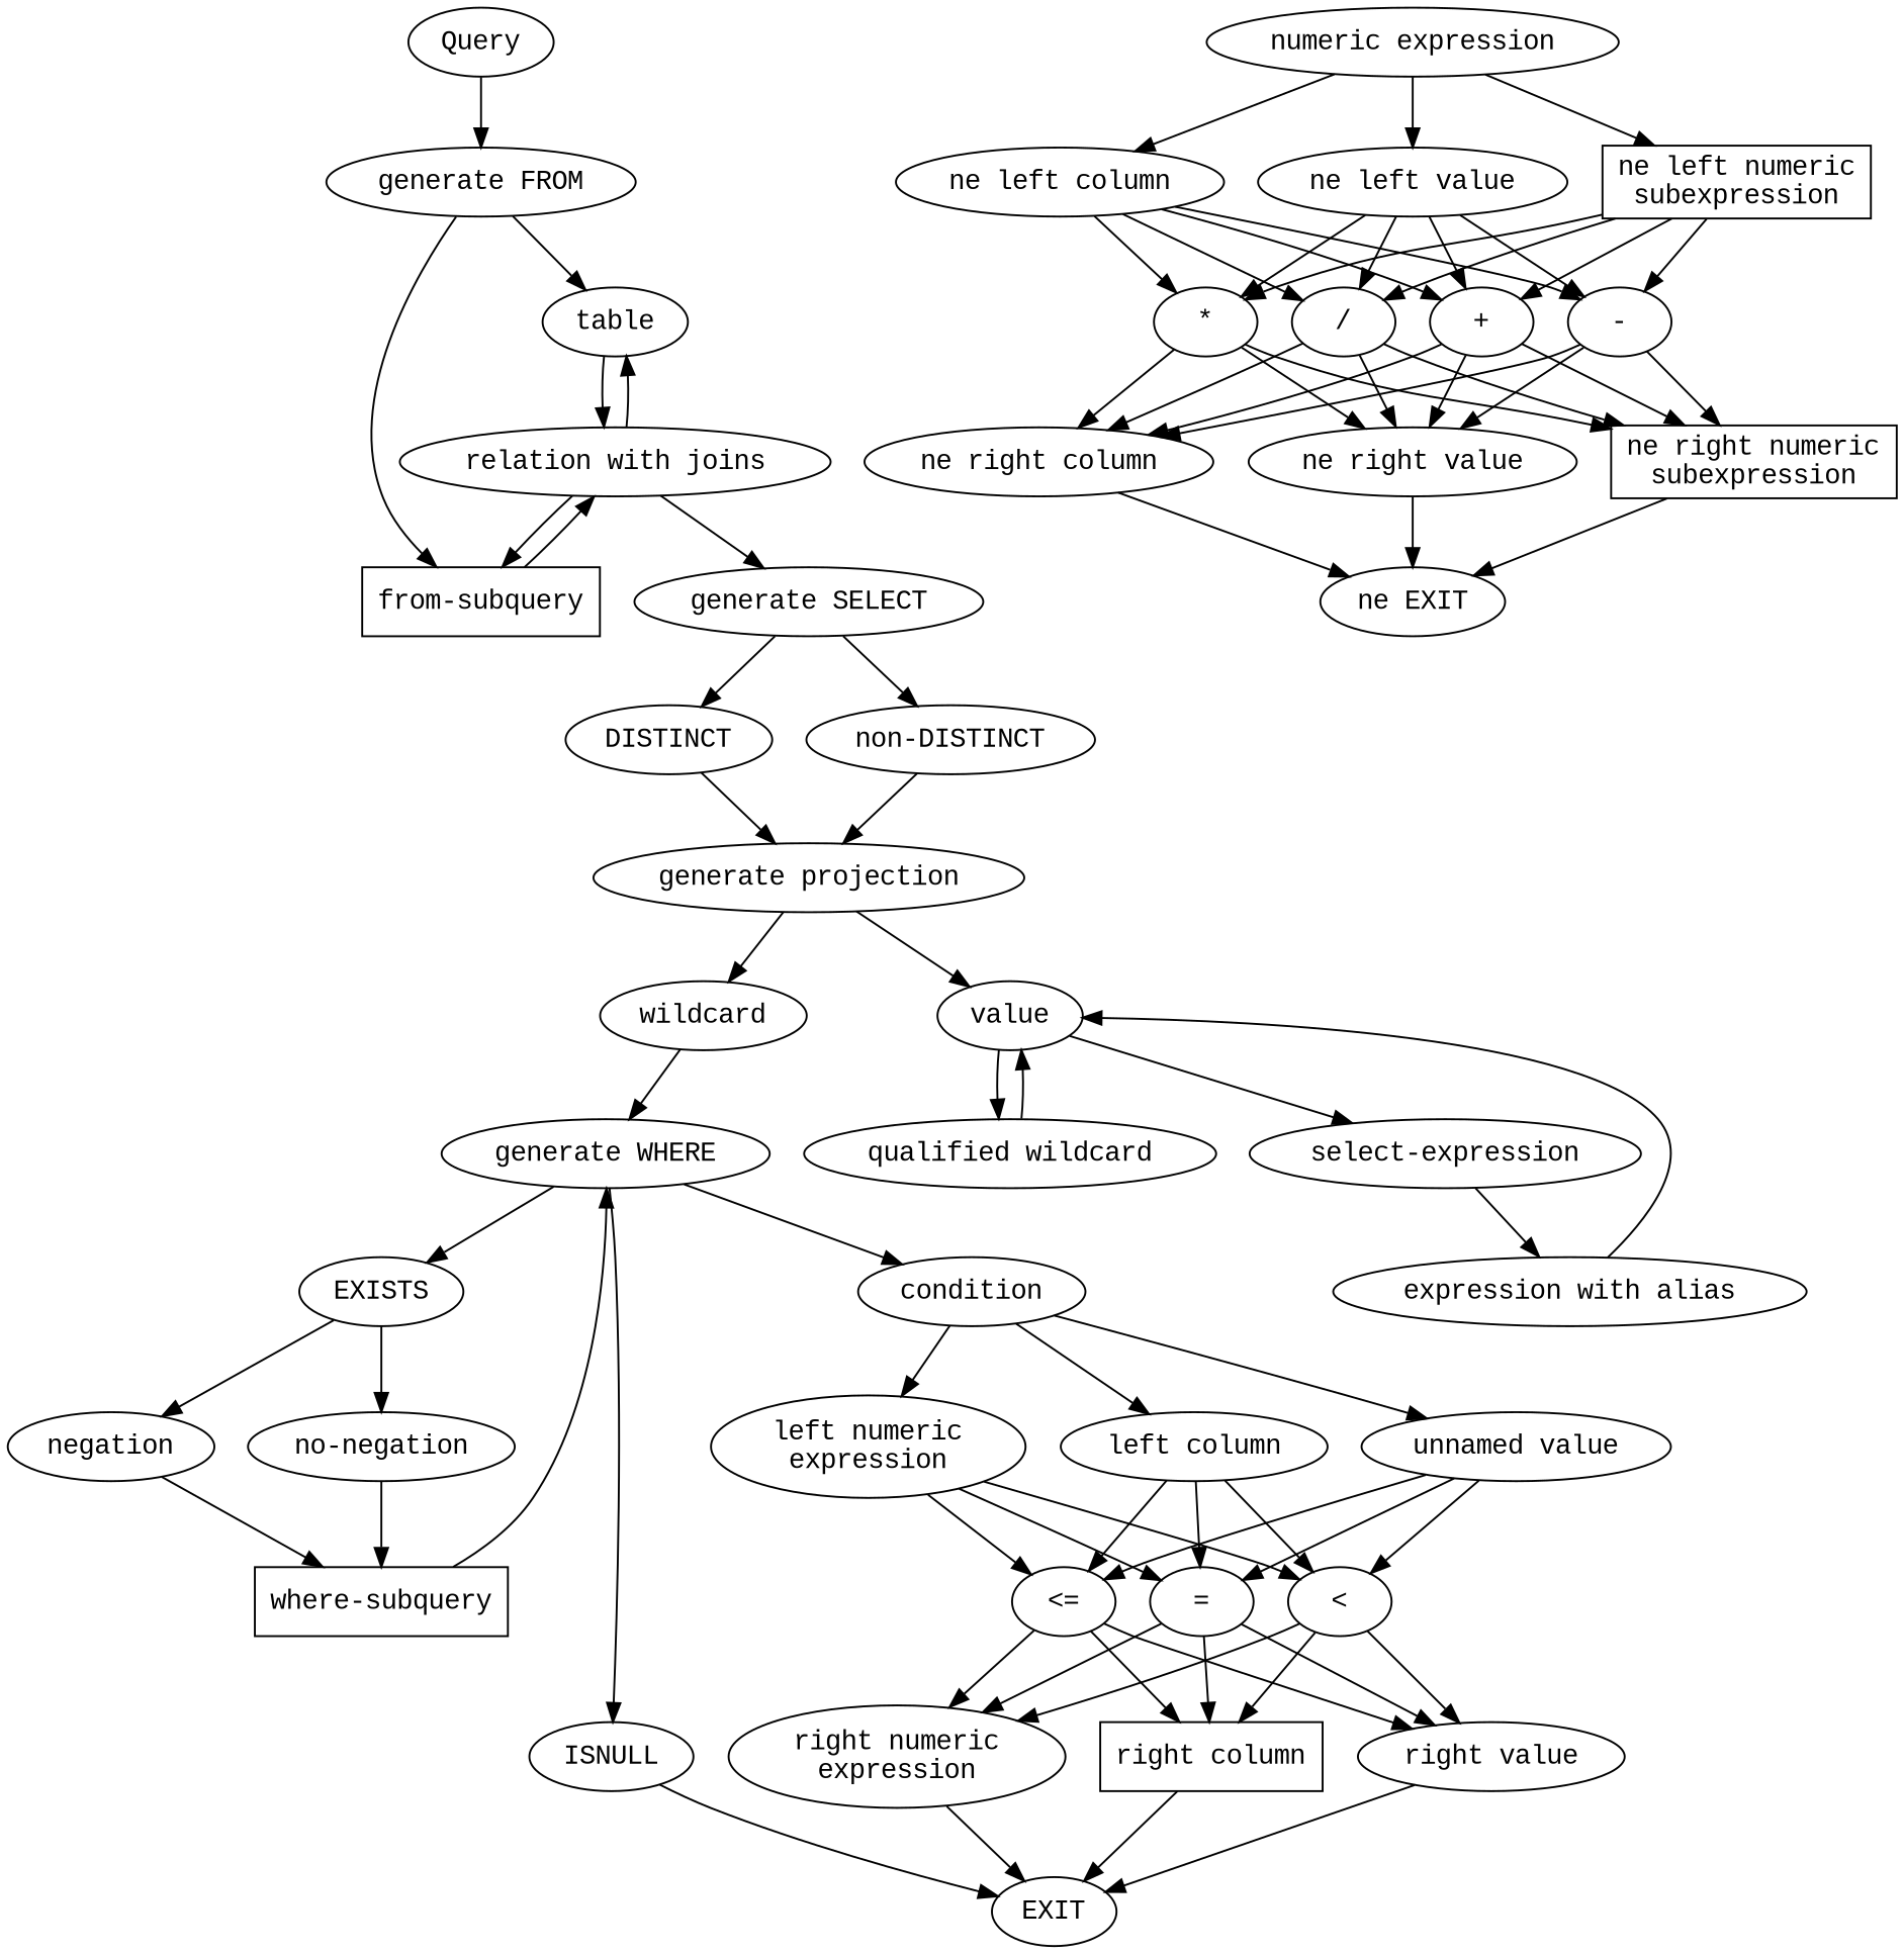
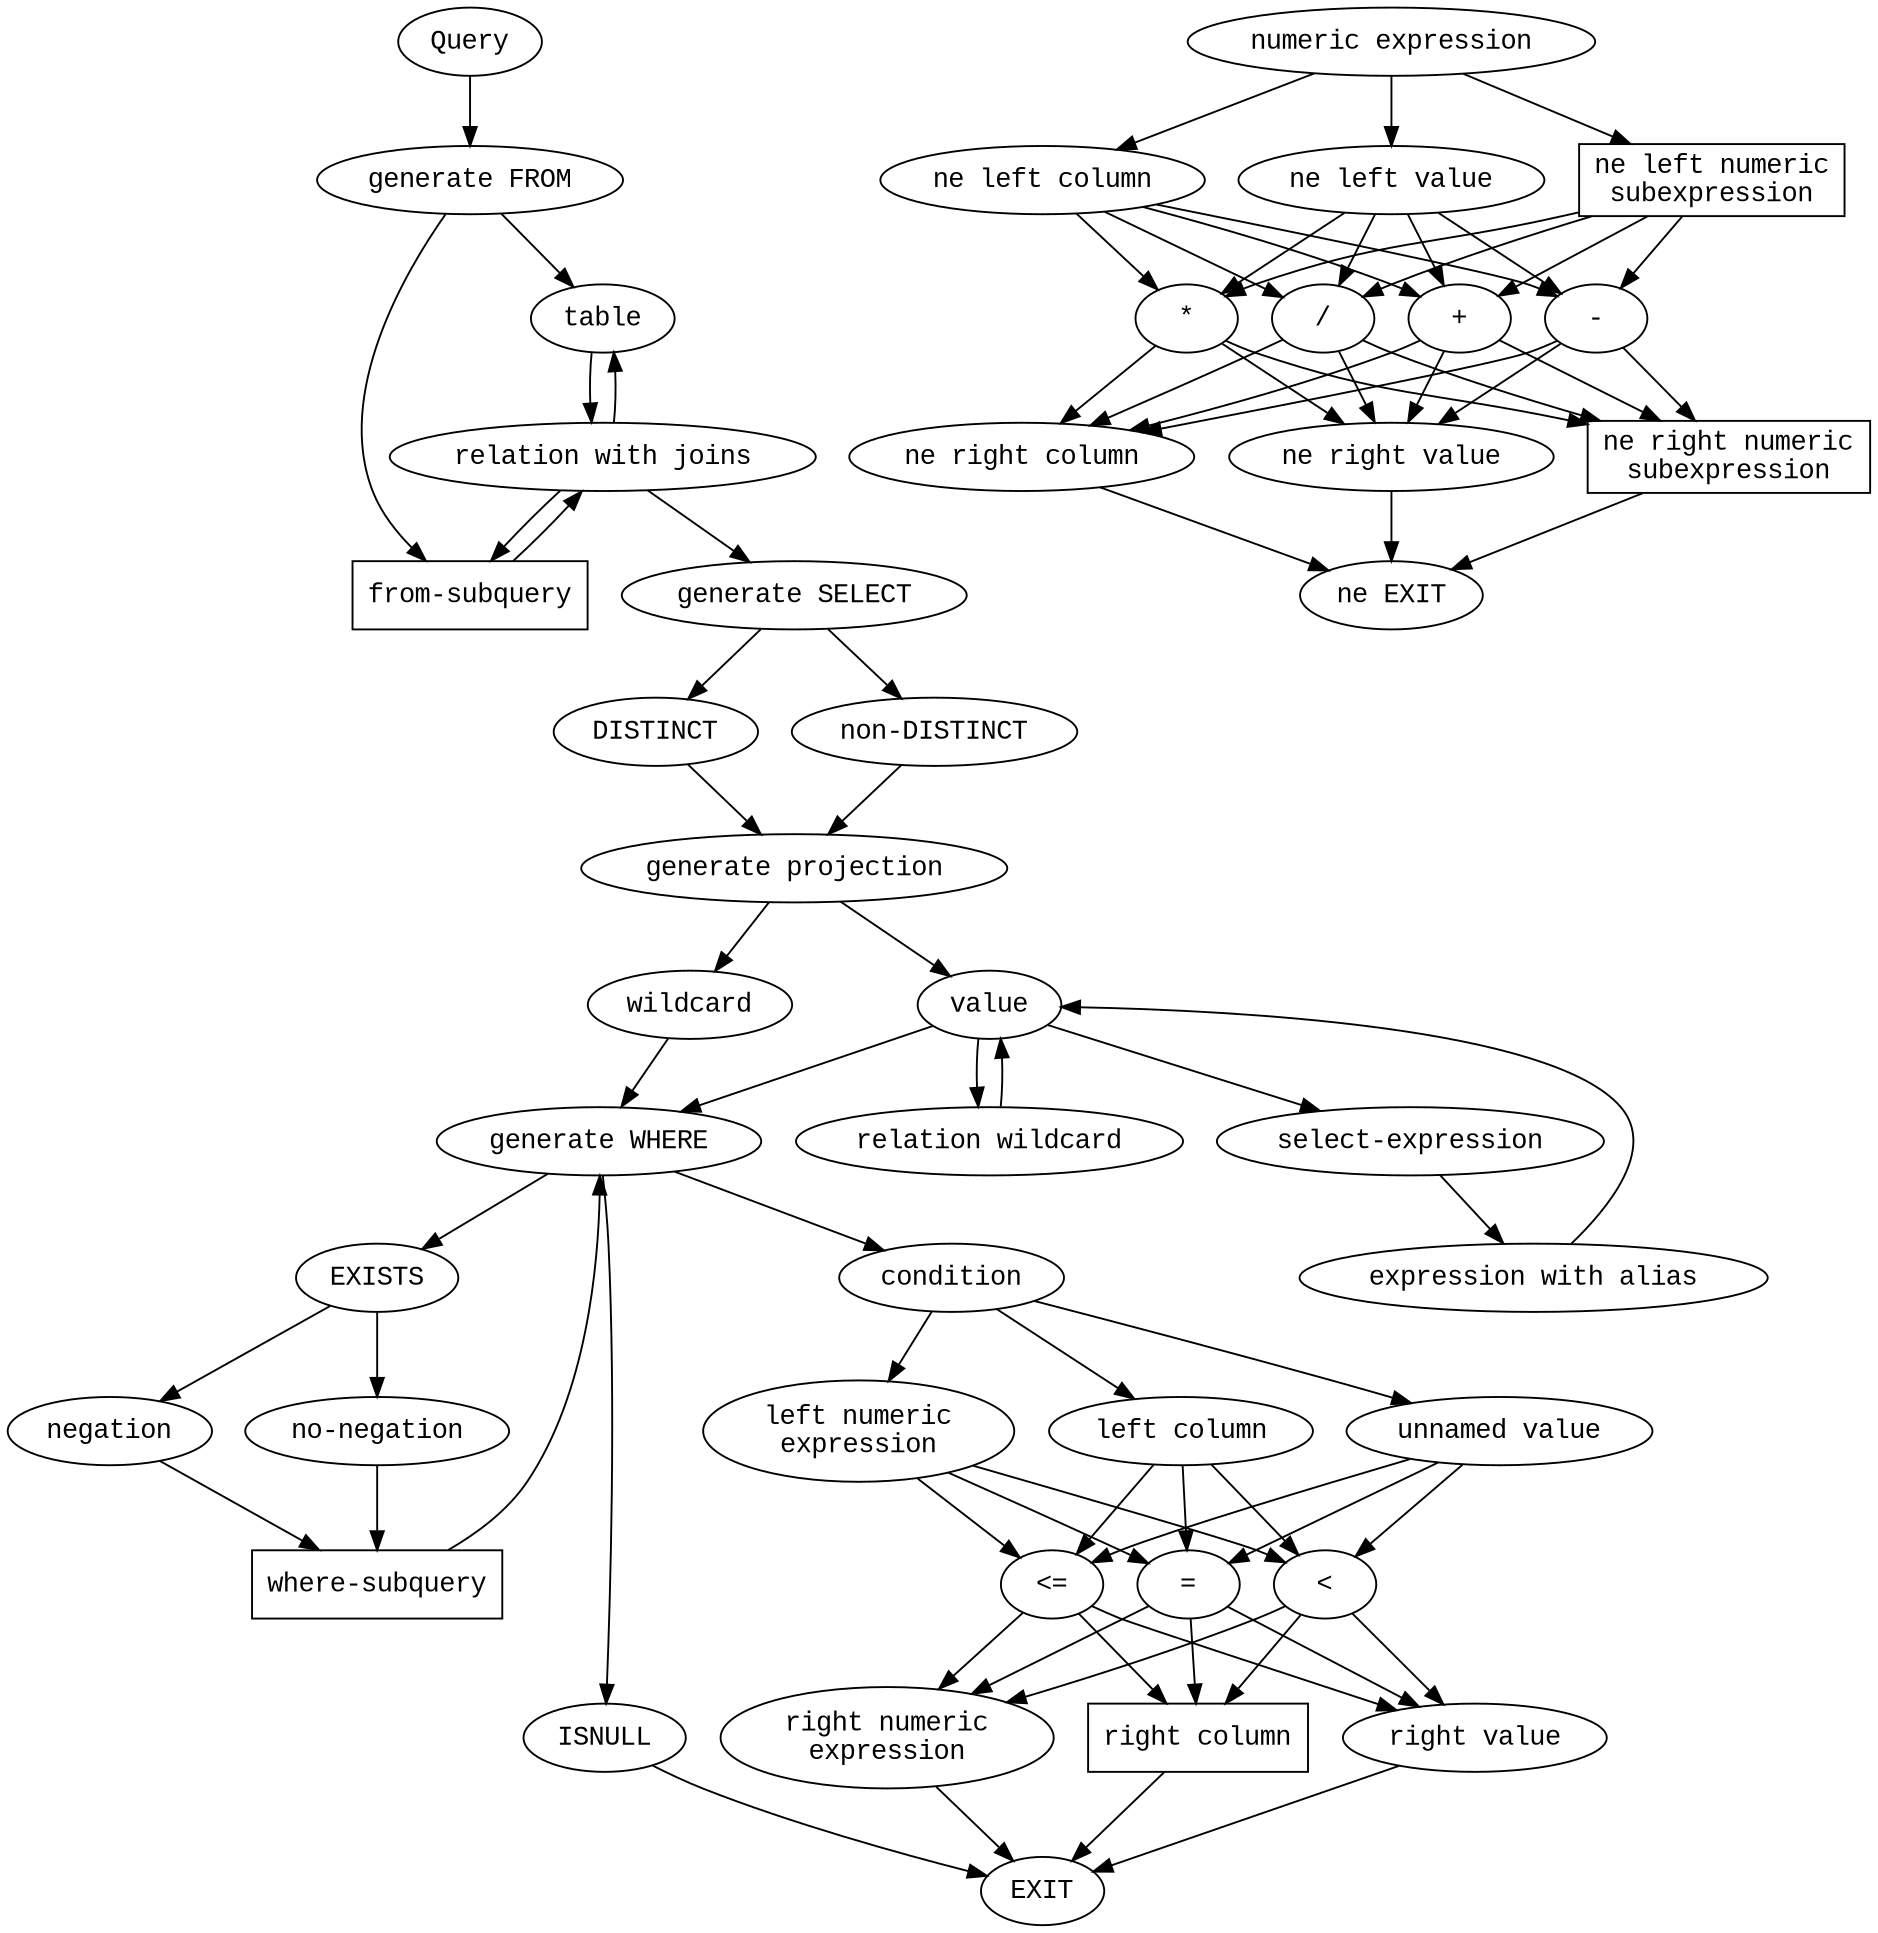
  digraph {
    fontname="Liberation Mono"
    node [fontname="Liberation Mono"]
    edge [fontname="Liberation Mono"]
    Query
    "generate FROM"
    table
    "from-subquery" [shape=rectangle]
    "relation with joins"
    "generate SELECT"
    DISTINCT
    "non-DISTINCT"
    "generate projection"
    wildcard
    value
    "generate WHERE"
-   "qualified wildcard"
+   "qualified wildcard" [label="relation wildcard"]
    "select-expression"
    EXISTS
    condition
    ISNULL
    "expression with alias"
    negation
    "no-negation"
    "left column"
    n22 [label="unnamed value"]
    "left numeric\nexpression"
    EXIT
    "where-subquery" [shape=rectangle]
    "<"
    "<="
    "="
    "right column" [shape=box]
    "right value"
    "right numeric\nexpression"
    "numeric expression"
    "ne left column"
    "ne left value"
    "ne left numeric\nsubexpression" [shape=rectangle]
    "+"
    "-"
    "*"
    "/"
    "ne right column"
    "ne right value"
    "ne right numeric\nsubexpression" [shape=rectangle]
    "ne EXIT"
    Query -> "generate FROM"
    "generate FROM" -> table
    "generate FROM" -> "from-subquery"
    table -> "relation with joins"
    "from-subquery" -> "relation with joins"
    "relation with joins" -> table
    "relation with joins" -> "from-subquery"
    "relation with joins" -> "generate SELECT"
    "generate SELECT" -> DISTINCT
    "generate SELECT" -> "non-DISTINCT"
    DISTINCT -> "generate projection"
    "non-DISTINCT" -> "generate projection"
    "generate projection" -> wildcard
    "generate projection" -> value
    wildcard -> "generate WHERE"
+   value -> "generate WHERE"
    value -> "qualified wildcard"
    value -> "select-expression"
    "generate WHERE" -> EXISTS
    "generate WHERE" -> condition
    "generate WHERE" -> ISNULL
    "qualified wildcard" -> value
    "select-expression" -> "expression with alias"
    EXISTS -> negation
    EXISTS -> "no-negation"
    condition -> "left column"
    condition -> n22
    condition -> "left numeric\nexpression"
    ISNULL -> EXIT
    "expression with alias" -> value
    negation -> "where-subquery"
    "no-negation" -> "where-subquery"
    "left column" -> "<"
    "left column" -> "<="
    "left column" -> "="
    n22 -> "<"
    n22 -> "<="
    n22 -> "="
    "left numeric\nexpression" -> "<"
    "left numeric\nexpression" -> "<="
    "left numeric\nexpression" -> "="
    "where-subquery" -> "generate WHERE"
    "<" -> "right column"
    "<" -> "right value"
    "<" -> "right numeric\nexpression"
    "<=" -> "right column"
    "<=" -> "right value"
    "<=" -> "right numeric\nexpression"
    "=" -> "right column"
    "=" -> "right value"
    "=" -> "right numeric\nexpression"
    "right column" -> EXIT
    "right value" -> EXIT
    "right numeric\nexpression" -> EXIT
    "numeric expression" -> "ne left column"
    "numeric expression" -> "ne left value"
    "numeric expression" -> "ne left numeric\nsubexpression"
    "ne left column" -> "+"
    "ne left column" -> "-"
    "ne left column" -> "*"
    "ne left column" -> "/"
    "ne left value" -> "+"
    "ne left value" -> "-"
    "ne left value" -> "*"
    "ne left value" -> "/"
    "ne left numeric\nsubexpression" -> "+"
    "ne left numeric\nsubexpression" -> "-"
    "ne left numeric\nsubexpression" -> "*"
    "ne left numeric\nsubexpression" -> "/"
    "+" -> "ne right column"
    "+" -> "ne right value"
    "+" -> "ne right numeric\nsubexpression"
    "-" -> "ne right column"
    "-" -> "ne right value"
    "-" -> "ne right numeric\nsubexpression"
    "*" -> "ne right column"
    "*" -> "ne right value"
    "*" -> "ne right numeric\nsubexpression"
    "/" -> "ne right column"
    "/" -> "ne right value"
    "/" -> "ne right numeric\nsubexpression"
    "ne right column" -> "ne EXIT"
    "ne right value" -> "ne EXIT"
    "ne right numeric\nsubexpression" -> "ne EXIT"
  }
